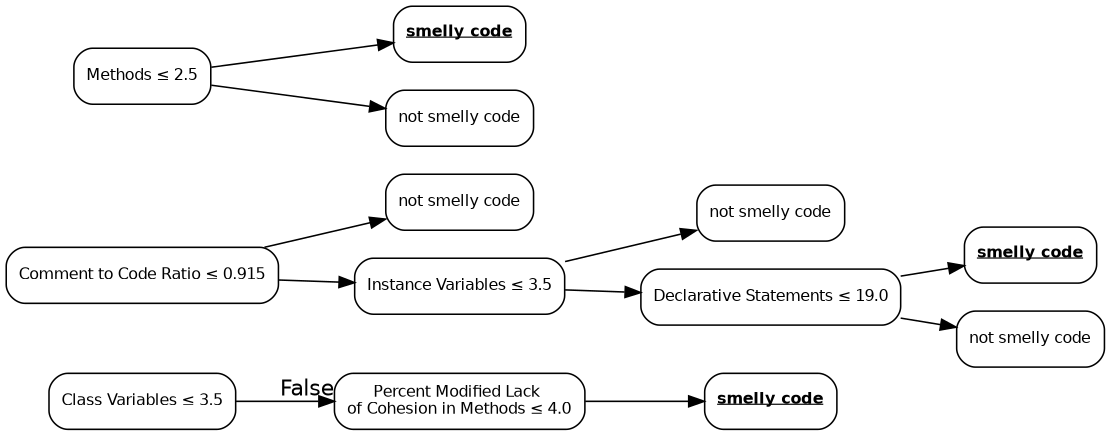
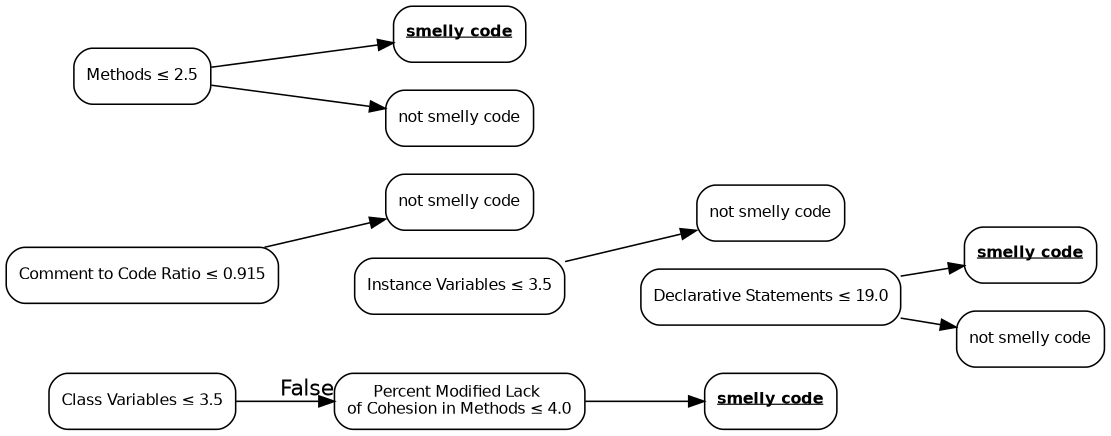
  digraph {
    rankdir=LR
    node [color=black fontname=helvetica fontsize=10 shape=box style=rounded]
    edge [fontname=helvetica]
    n1 [label=<Class Variables &le; 3.5> width=0.5]
    n2 [label=<Percent Modified Lack <br/>of Cohesion in Methods &le; 4.0> width=0.5]
    n3 [label=<Comment to Code Ratio &le; 0.915> width=0.5]
    n4 [label=<not smelly code> width=0.5]
    n5 [label=<Instance Variables &le; 3.5> width=0.5]
    n6 [label=<<u><b>smelly code</b></u>> width=0.5]
    n7 [label=<not smelly code> width=0.5]
    n8 [label=<Declarative Statements &le; 19.0> width=0.5]
    n9 [label=<<u><b>smelly code</b></u>> width=0.5]
    n10 [label=<not smelly code> width=0.5]
    n11 [label=<Methods &le; 2.5> width=0.5]
    n12 [label=<<u><b>smelly code</b></u>> width=0.5]
    n13 [label=<not smelly code> width=0.5]
    n1 -> n2 [headlabel=False labelangle=-45 labeldistance=2.5]
    n2 -> n6
    n3 -> n4
-   n3 -> n5
    n5 -> n7
-   n5 -> n8
    n8 -> n9
    n8 -> n10
    n11 -> n12
    n11 -> n13
  }
